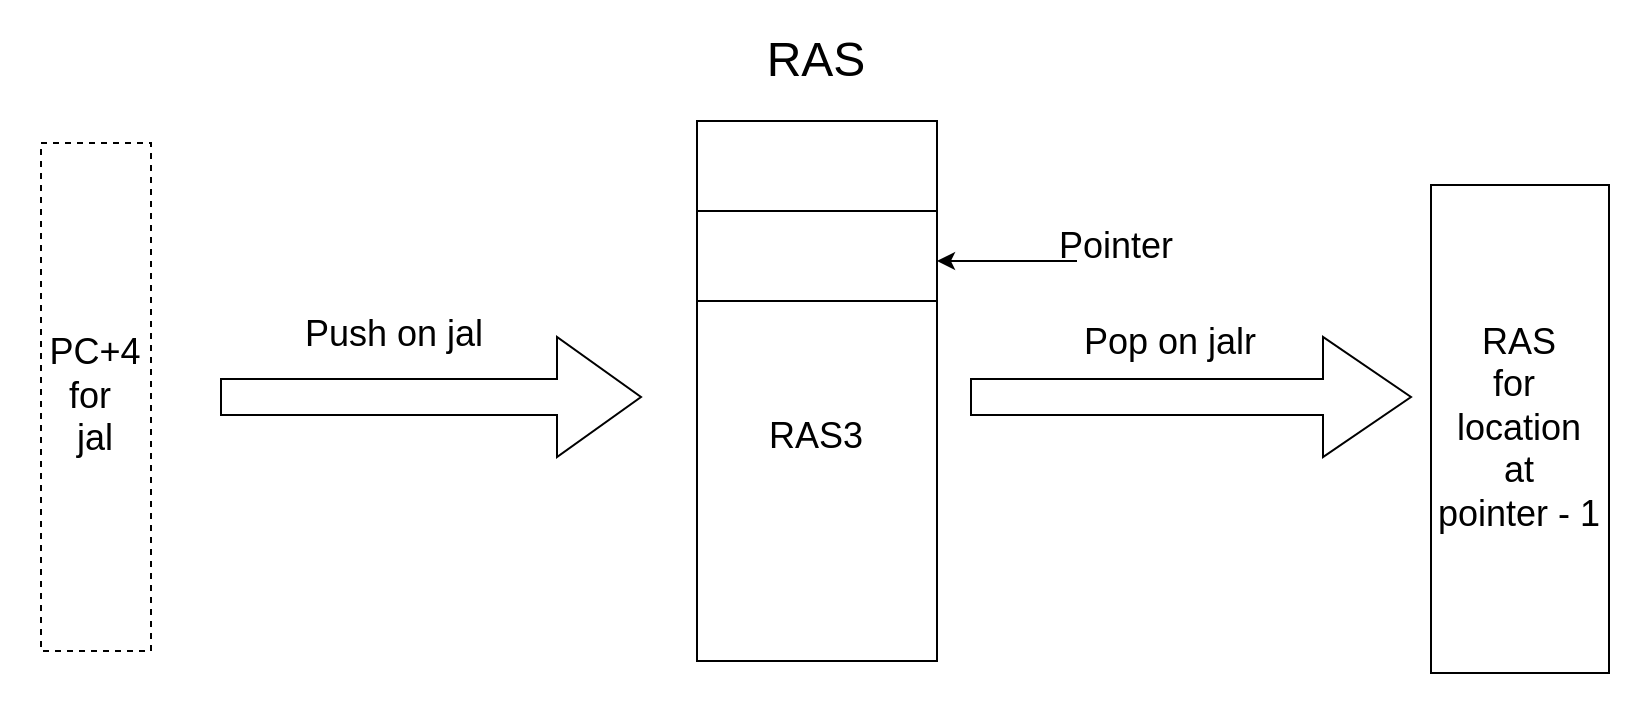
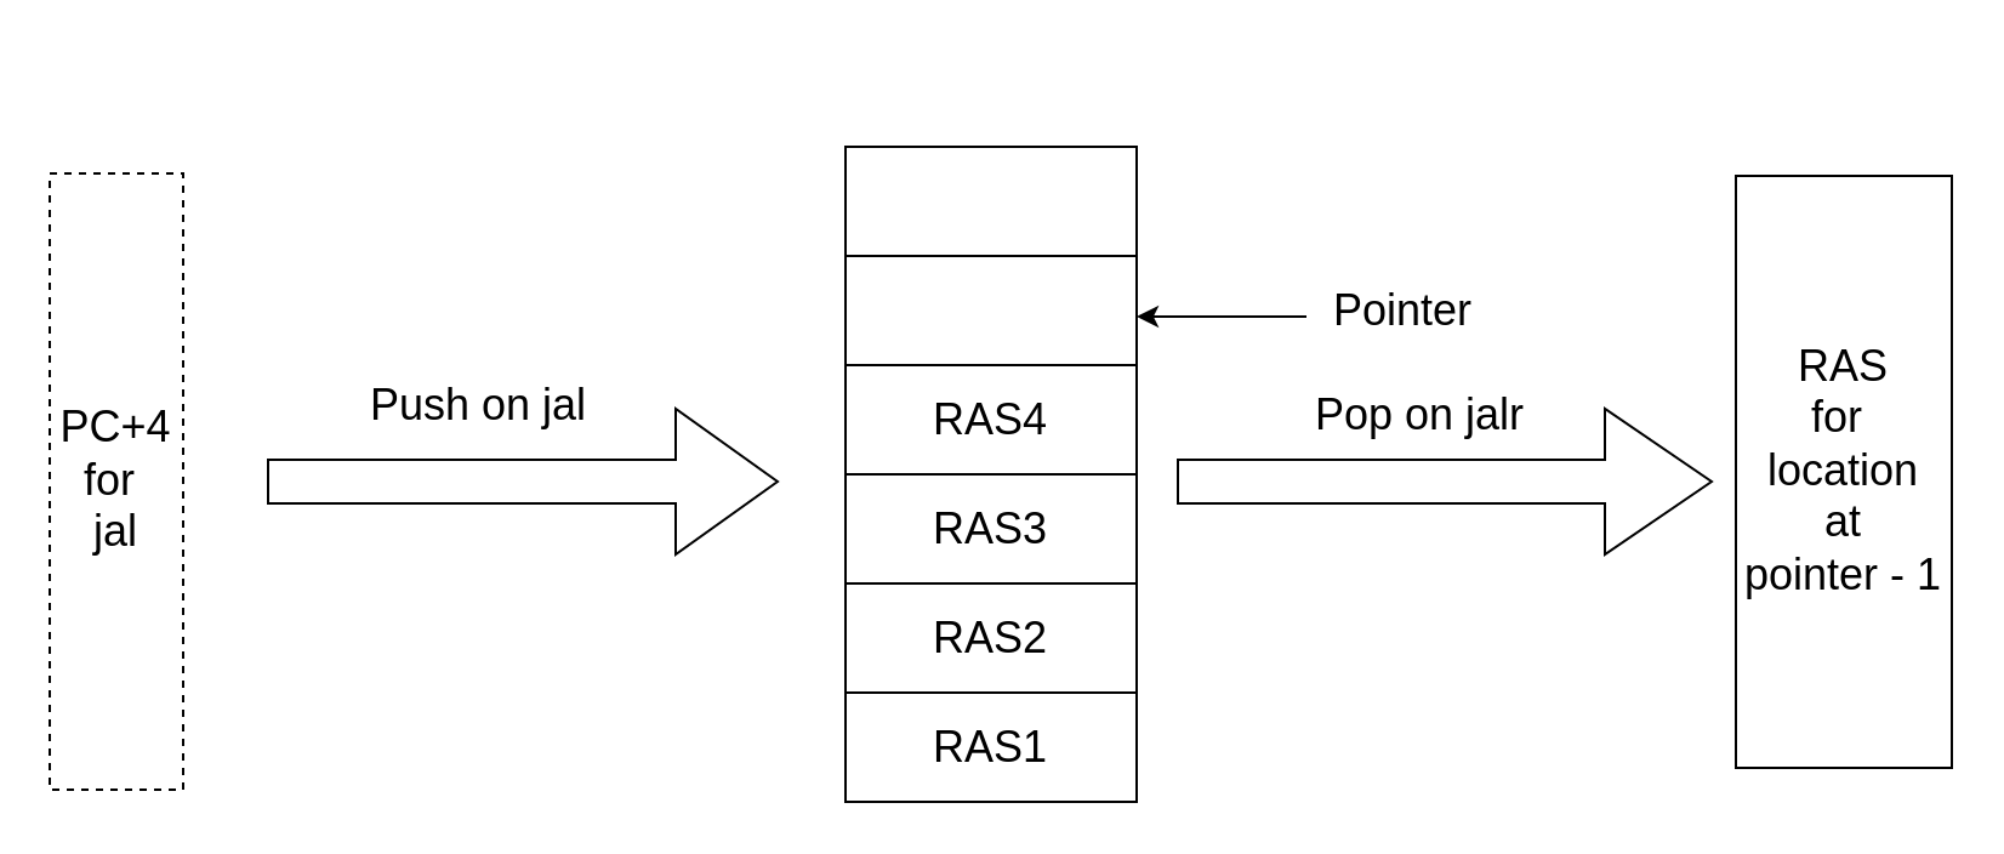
  <mxCell id="0" />
  <mxCell id="1" parent="0" />
  <mxCell id="2" value="" style="shape=table;html=1;whiteSpace=wrap;startSize=0;container=1;collapsible=0;childLayout=tableLayout;" parent="1" vertex="1"><mxGeometry x="348" y="60" width="120" height="270" as="geometry" /></mxCell>
  <mxCell id="3" style="shape=partialRectangle;html=1;whiteSpace=wrap;collapsible=0;dropTarget=0;pointerEvents=0;fillColor=none;top=0;left=0;bottom=0;right=0;points=[[0,0.5],[1,0.5]];portConstraint=eastwest;" parent="2" vertex="1"><mxGeometry width="120" height="45" as="geometry" /></mxCell>
  <mxCell id="4" style="shape=partialRectangle;html=1;whiteSpace=wrap;connectable=0;fillColor=none;top=0;left=0;bottom=0;right=0;overflow=hidden;" parent="3" vertex="1"><mxGeometry width="120" height="45" as="geometry" /></mxCell>
  <mxCell id="5" value="" style="shape=partialRectangle;html=1;whiteSpace=wrap;collapsible=0;dropTarget=0;pointerEvents=0;fillColor=none;top=0;left=0;bottom=0;right=0;points=[[0,0.5],[1,0.5]];portConstraint=eastwest;" parent="2" vertex="1"><mxGeometry y="45" width="120" height="45" as="geometry" /></mxCell>
  <mxCell id="6" style="shape=partialRectangle;html=1;whiteSpace=wrap;connectable=0;fillColor=none;top=0;left=0;bottom=0;right=0;overflow=hidden;" parent="5" vertex="1"><mxGeometry width="120" height="45" as="geometry" /></mxCell>
  <mxCell id="7" value="" style="shape=partialRectangle;html=1;whiteSpace=wrap;collapsible=0;dropTarget=0;pointerEvents=0;fillColor=none;top=0;left=0;bottom=0;right=0;points=[[0,0.5],[1,0.5]];portConstraint=eastwest;" parent="2" vertex="1"><mxGeometry y="90" width="120" height="45" as="geometry" /></mxCell>
+ <mxCell id="8" value="&lt;font style=&quot;font-size: 18px&quot;&gt;RAS4&lt;/font&gt;" style="shape=partialRectangle;html=1;whiteSpace=wrap;connectable=0;fillColor=none;top=0;left=0;bottom=0;right=0;overflow=hidden;" parent="7" vertex="1"><mxGeometry width="120" height="45" as="geometry" /></mxCell>
  <mxCell id="9" style="shape=partialRectangle;html=1;whiteSpace=wrap;collapsible=0;dropTarget=0;pointerEvents=0;fillColor=none;top=0;left=0;bottom=0;right=0;points=[[0,0.5],[1,0.5]];portConstraint=eastwest;" parent="2" vertex="1"><mxGeometry y="135" width="120" height="45" as="geometry" /></mxCell>
  <mxCell id="10" value="&lt;font style=&quot;font-size: 18px&quot;&gt;RAS3&lt;/font&gt;" style="shape=partialRectangle;html=1;whiteSpace=wrap;connectable=0;fillColor=none;top=0;left=0;bottom=0;right=0;overflow=hidden;" parent="9" vertex="1"><mxGeometry width="120" height="45" as="geometry" /></mxCell>
  <mxCell id="11" style="shape=partialRectangle;html=1;whiteSpace=wrap;collapsible=0;dropTarget=0;pointerEvents=0;fillColor=none;top=0;left=0;bottom=0;right=0;points=[[0,0.5],[1,0.5]];portConstraint=eastwest;" parent="2" vertex="1"><mxGeometry y="180" width="120" height="45" as="geometry" /></mxCell>
+ <mxCell id="12" value="&lt;font style=&quot;font-size: 18px&quot;&gt;RAS2&lt;/font&gt;" style="shape=partialRectangle;html=1;whiteSpace=wrap;connectable=0;fillColor=none;top=0;left=0;bottom=0;right=0;overflow=hidden;" parent="11" vertex="1"><mxGeometry width="120" height="45" as="geometry" /></mxCell>
  <mxCell id="13" style="shape=partialRectangle;html=1;whiteSpace=wrap;collapsible=0;dropTarget=0;pointerEvents=0;fillColor=none;top=0;left=0;bottom=0;right=0;points=[[0,0.5],[1,0.5]];portConstraint=eastwest;" parent="2" vertex="1"><mxGeometry y="225" width="120" height="45" as="geometry" /></mxCell>
- <mxCell id="15" value="&lt;font style=&quot;font-size: 24px&quot;&gt;RAS&lt;/font&gt;" style="text;html=1;strokeColor=none;fillColor=none;align=center;verticalAlign=middle;whiteSpace=wrap;rounded=0;" parent="1" vertex="1"><mxGeometry x="388" y="20" width="40" height="20" as="geometry" /></mxCell>
+ <mxCell id="14" value="&lt;font style=&quot;font-size: 18px&quot;&gt;RAS1&lt;/font&gt;" style="shape=partialRectangle;html=1;whiteSpace=wrap;connectable=0;fillColor=none;top=0;left=0;bottom=0;right=0;overflow=hidden;" parent="13" vertex="1"><mxGeometry width="120" height="45" as="geometry" /></mxCell>
  <mxCell id="16" value="" style="shape=singleArrow;whiteSpace=wrap;html=1;gradientColor=none;" parent="1" vertex="1"><mxGeometry x="110" y="168" width="210" height="60" as="geometry" /></mxCell>
  <mxCell id="17" value="&lt;font style=&quot;font-size: 18px&quot;&gt;Push on jal&lt;/font&gt;" style="text;html=1;strokeColor=none;fillColor=none;align=center;verticalAlign=middle;whiteSpace=wrap;rounded=0;" parent="1" vertex="1"><mxGeometry x="147" y="157" width="100" height="20" as="geometry" /></mxCell>
  <mxCell id="18" value="" style="shape=singleArrow;whiteSpace=wrap;html=1;gradientColor=none;" parent="1" vertex="1"><mxGeometry x="485" y="168" width="220" height="60" as="geometry" /></mxCell>
  <mxCell id="19" value="&lt;font style=&quot;font-size: 18px&quot;&gt;Pop on jalr&lt;/font&gt;" style="text;html=1;strokeColor=none;fillColor=none;align=center;verticalAlign=middle;whiteSpace=wrap;rounded=0;" parent="1" vertex="1"><mxGeometry x="535" y="161" width="100" height="20" as="geometry" /></mxCell>
  <mxCell id="20" value="" style="endArrow=classic;html=1;" parent="1" edge="1"><mxGeometry width="50" height="50" relative="1" as="geometry"><mxPoint x="538" y="130" as="sourcePoint" /><mxPoint x="468" y="130" as="targetPoint" /></mxGeometry></mxCell>
- <mxCell id="21" value="&lt;font style=&quot;font-size: 18px&quot;&gt;Pointer&lt;/font&gt;" style="text;html=1;strokeColor=none;fillColor=none;align=center;verticalAlign=middle;whiteSpace=wrap;rounded=0;" parent="1" vertex="1"><mxGeometry x="538" y="113" width="40" height="20" as="geometry" /></mxCell>
+ <mxCell id="21" value="&lt;font style=&quot;font-size: 18px&quot;&gt;Pointer&lt;/font&gt;" style="text;html=1;strokeColor=none;fillColor=none;align=center;verticalAlign=middle;whiteSpace=wrap;rounded=0;" parent="1" vertex="1"><mxGeometry x="558" y="118" width="40" height="20" as="geometry" /></mxCell>
  <mxCell id="22" value="&lt;font style=&quot;font-size: 18px&quot;&gt;PC+4 for&amp;nbsp;&lt;br&gt;jal&lt;/font&gt;" style="rounded=0;whiteSpace=wrap;html=1;gradientColor=none;dashed=1;" parent="1" vertex="1"><mxGeometry x="20" y="71" width="55" height="254" as="geometry" /></mxCell>
- <mxCell id="23" value="&lt;font style=&quot;font-size: 18px&quot;&gt;RAS&lt;br&gt;for&amp;nbsp;&lt;br&gt;location&lt;br&gt;at&lt;br&gt;pointer - 1&lt;/font&gt;" style="rounded=0;whiteSpace=wrap;html=1;gradientColor=none;" parent="1" vertex="1"><mxGeometry x="715" y="92" width="89" height="244" as="geometry" /></mxCell>
+ <mxCell id="23" value="&lt;font style=&quot;font-size: 18px&quot;&gt;RAS&lt;br&gt;for&amp;nbsp;&lt;br&gt;location&lt;br&gt;at&lt;br&gt;pointer - 1&lt;/font&gt;" style="rounded=0;whiteSpace=wrap;html=1;gradientColor=none;" parent="1" vertex="1"><mxGeometry x="715" y="72" width="89" height="244" as="geometry" /></mxCell>
